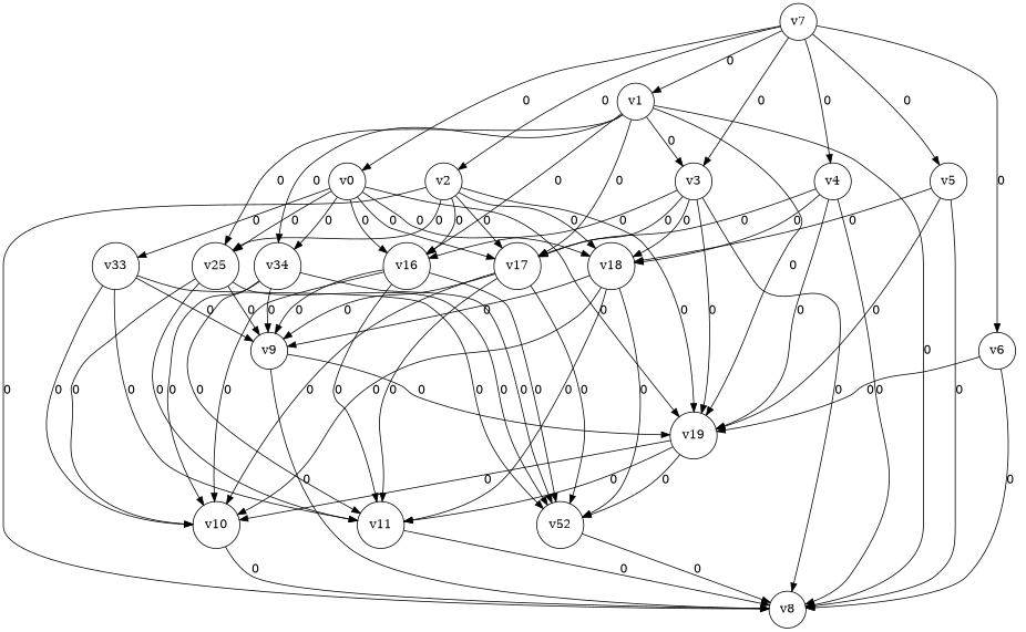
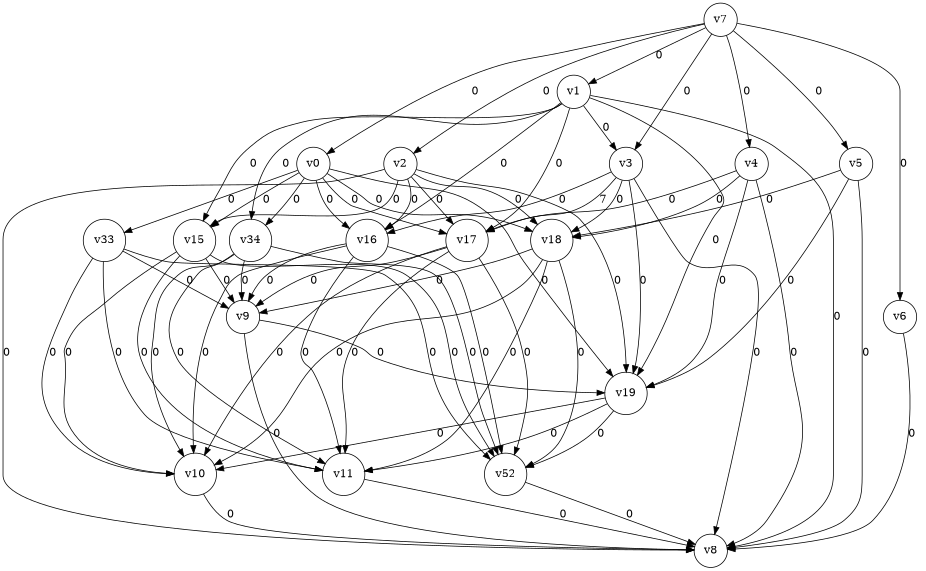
  digraph {
    node [shape=circle]
    n1 [label=v0]
    n2 [label=v33]
    n3 [label=v34]
-   n4 [label=v25]
+   n4 [label=v15]
    n5 [label=v16]
    n6 [label=v17]
    n7 [label=v18]
    n8 [label=v19]
    n9 [label=v8]
    n10 [label=v9]
    n11 [label=v10]
    n12 [label=v11]
    n13 [label=v52]
    n14 [label=v1]
    n15 [label=v3]
    n16 [label=v2]
    n17 [label=v4]
    n18 [label=v5]
    n19 [label=v6]
    n20 [label=v7]
    n1 -> n2 [label=0]
    n1 -> n3 [label=0]
    n1 -> n4 [label=0]
    n1 -> n5 [label=0]
    n1 -> n6 [label=0]
    n1 -> n7 [label=0]
    n1 -> n8 [label=0]
    n2 -> n10 [label=0]
    n2 -> n11 [label=0]
    n2 -> n12 [label=0]
    n2 -> n13 [label=0]
    n3 -> n10 [label=0]
    n3 -> n11 [label=0]
    n3 -> n12 [label=0]
    n3 -> n13 [label=0]
    n4 -> n10 [label=0]
    n4 -> n11 [label=0]
    n4 -> n12 [label=0]
    n4 -> n13 [label=0]
    n5 -> n10 [label=0]
    n5 -> n11 [label=0]
    n5 -> n12 [label=0]
    n5 -> n13 [label=0]
    n6 -> n10 [label=0]
    n6 -> n11 [label=0]
    n6 -> n12 [label=0]
    n6 -> n13 [label=0]
    n7 -> n10 [label=0]
    n7 -> n11 [label=0]
    n7 -> n12 [label=0]
    n7 -> n13 [label=0]
    n8 -> n11 [label=0]
    n8 -> n12 [label=0]
    n8 -> n13 [label=0]
    n10 -> n8 [label=0]
    n10 -> n9 [label=0]
    n11 -> n9 [label=0]
    n12 -> n9 [label=0]
    n13 -> n9 [label=0]
    n14 -> n3 [label=0]
    n14 -> n4 [label=0]
    n14 -> n5 [label=0]
    n14 -> n6 [label=0]
    n14 -> n8 [label=0]
    n14 -> n9 [label=0]
    n14 -> n15 [label=0]
    n15 -> n5 [label=0]
-   n15 -> n6 [label=0]
+   n15 -> n6 [label=7]
    n15 -> n7 [label=0]
    n15 -> n8 [label=0]
    n15 -> n9 [label=0]
    n16 -> n4 [label=0]
    n16 -> n5 [label=0]
    n16 -> n6 [label=0]
    n16 -> n7 [label=0]
    n16 -> n8 [label=0]
    n16 -> n9 [label=0]
    n17 -> n6 [label=0]
    n17 -> n7 [label=0]
    n17 -> n8 [label=0]
    n17 -> n9 [label=0]
    n18 -> n7 [label=0]
    n18 -> n8 [label=0]
    n18 -> n9 [label=0]
-   n19 -> n8 [label=0]
    n19 -> n9 [label=0]
    n20 -> n1 [label=0]
    n20 -> n14 [label=0]
    n20 -> n15 [label=0]
    n20 -> n16 [label=0]
    n20 -> n17 [label=0]
    n20 -> n18 [label=0]
    n20 -> n19 [label=0]
  }
